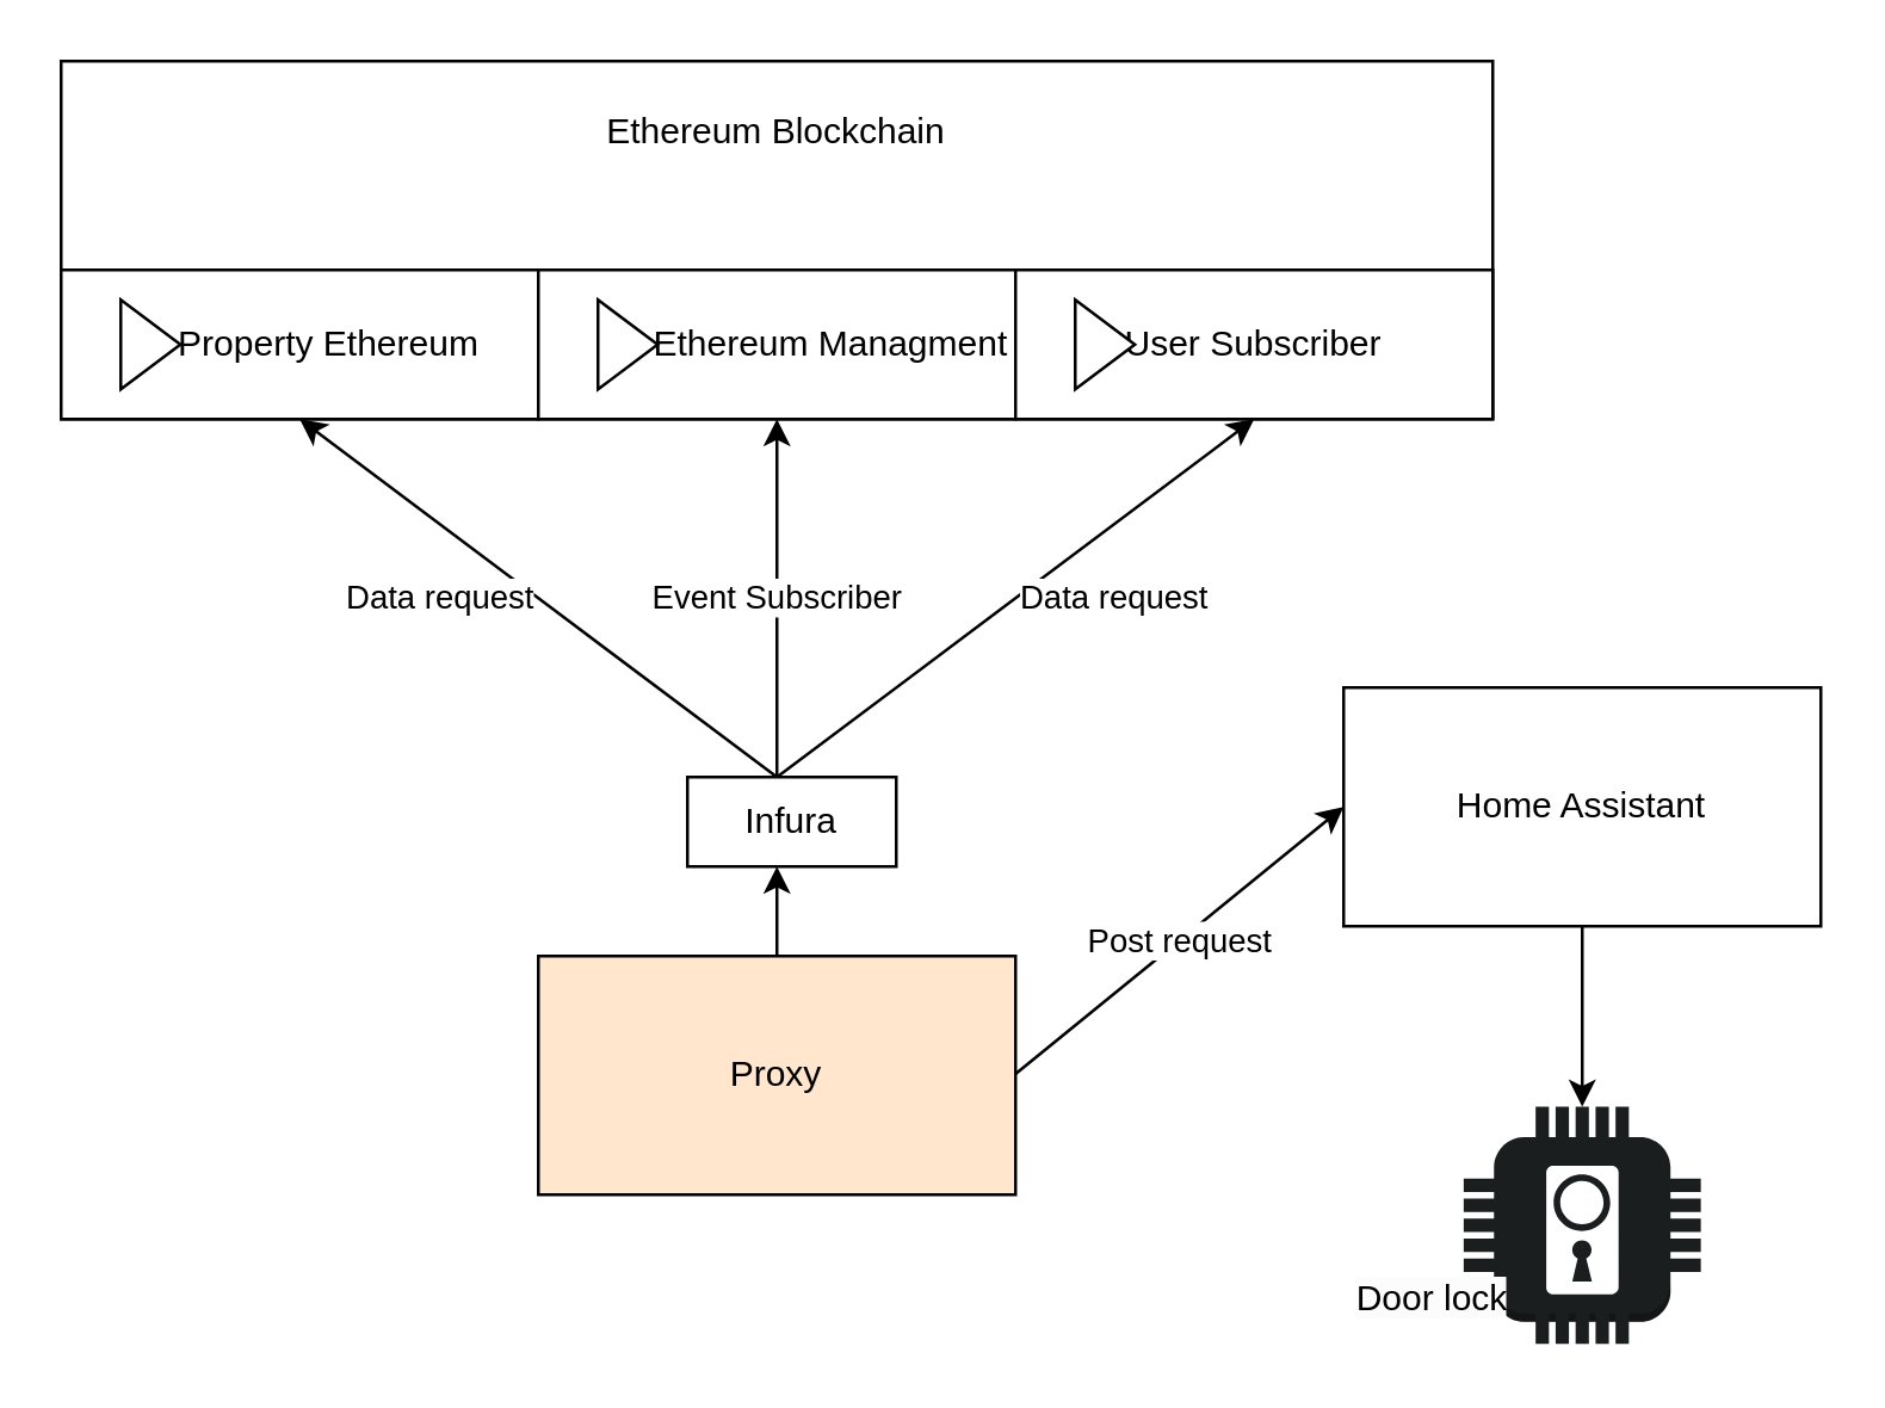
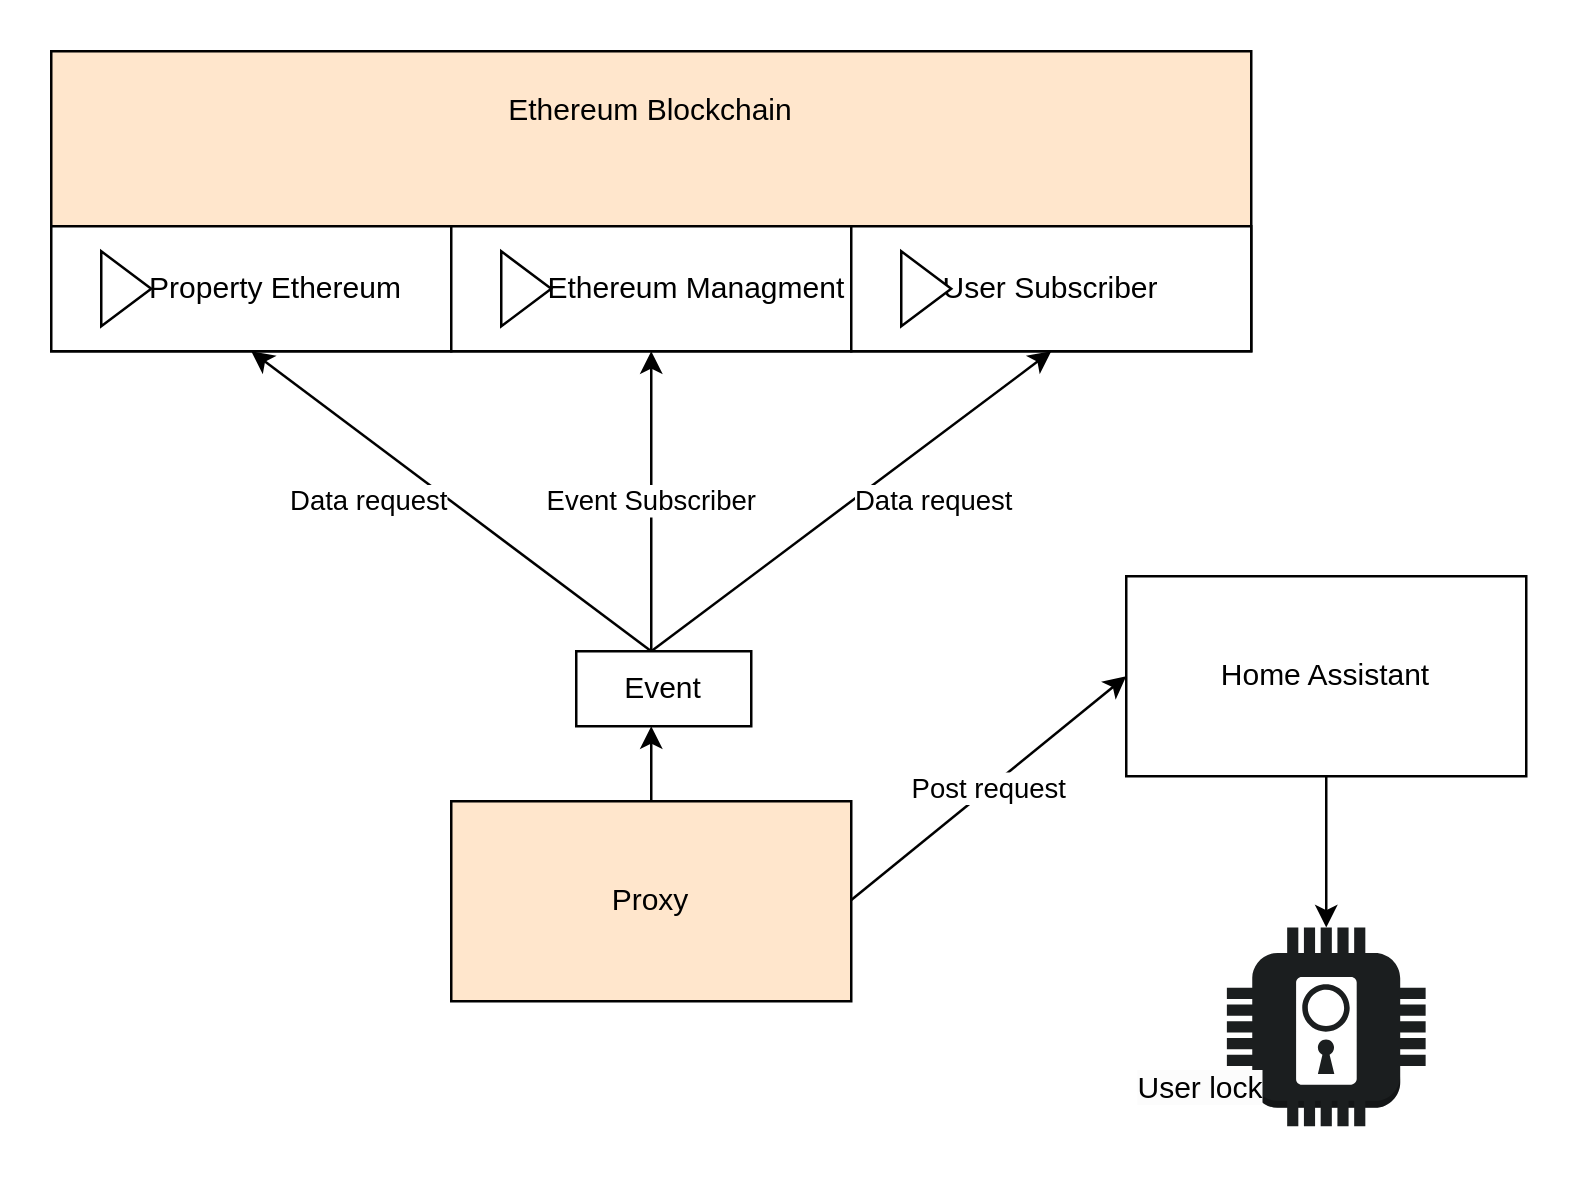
  <mxCell id="0" />
  <mxCell id="1" parent="0" />
- <mxCell id="2" value="Ethereum Blockchain&lt;br&gt;&lt;br&gt;&lt;br&gt;&lt;br&gt;&lt;br&gt;&lt;br&gt;" style="rounded=0;whiteSpace=wrap;html=1;align=center;" parent="1" vertex="1" connectable="0"><mxGeometry x="20" width="480" height="120" as="geometry" y="20" /></mxCell>
+ <mxCell id="2" value="Ethereum Blockchain&lt;br&gt;&lt;br&gt;&lt;br&gt;&lt;br&gt;&lt;br&gt;&lt;br&gt;" style="rounded=0;whiteSpace=wrap;html=1;align=center;fillColor=#ffe6cc;" parent="1" vertex="1" connectable="0"><mxGeometry x="20" width="480" height="120" as="geometry" y="20" /></mxCell>
  <mxCell id="3" value="Proxy" style="rounded=0;whiteSpace=wrap;html=1;fillColor=#ffe6cc;" parent="1" vertex="1" connectable="0"><mxGeometry x="180" y="320" width="160" height="80" as="geometry" /></mxCell>
  <mxCell id="4" value="Home Assistant" style="rounded=0;whiteSpace=wrap;html=1;" parent="1" vertex="1" connectable="0"><mxGeometry x="450" y="230" width="160" height="80" as="geometry" /></mxCell>
  <mxCell id="5" value="&amp;nbsp; &amp;nbsp; &amp;nbsp; Property Ethereum" style="html=1;whiteSpace=wrap;container=1;recursiveResize=0;collapsible=0;align=center;" parent="1" vertex="1"><mxGeometry x="20" y="90" width="160" height="50" as="geometry" /></mxCell>
  <mxCell id="6" value="" style="triangle;html=1;whiteSpace=wrap;" parent="5" vertex="1"><mxGeometry x="20" y="10" width="20" height="30" as="geometry" /></mxCell>
  <mxCell id="7" value="&amp;nbsp; &amp;nbsp; &amp;nbsp; &amp;nbsp; &amp;nbsp; &amp;nbsp;Ethereum Managment" style="html=1;whiteSpace=wrap;container=1;recursiveResize=0;collapsible=0;align=center;" parent="1" vertex="1"><mxGeometry x="180" y="90" width="160" height="50" as="geometry" /></mxCell>
  <mxCell id="8" value="" style="triangle;html=1;whiteSpace=wrap;" parent="7" vertex="1"><mxGeometry x="20" y="10" width="20" height="30" as="geometry" /></mxCell>
  <mxCell id="9" value="User Subscriber" style="html=1;whiteSpace=wrap;container=1;recursiveResize=0;collapsible=0;align=center;" parent="1" vertex="1"><mxGeometry x="340" y="90" width="160" height="50" as="geometry" /></mxCell>
  <mxCell id="10" value="" style="triangle;html=1;whiteSpace=wrap;" parent="9" vertex="1"><mxGeometry x="20" y="10" width="20" height="30" as="geometry" /></mxCell>
  <mxCell id="11" value="Data request" style="endArrow=classic;html=1;entryX=0.5;entryY=1;entryDx=0;entryDy=0;align=right;" parent="1" target="5" edge="1"><mxGeometry width="50" height="50" relative="1" as="geometry"><mxPoint x="260" y="260" as="sourcePoint" /><mxPoint x="460" y="170" as="targetPoint" /></mxGeometry></mxCell>
  <mxCell id="12" value="Event Subscriber" style="endArrow=classic;html=1;entryX=0.5;entryY=1;entryDx=0;entryDy=0;" parent="1" target="7" edge="1"><mxGeometry width="50" height="50" relative="1" as="geometry"><mxPoint x="260" y="260" as="sourcePoint" /><mxPoint x="340" y="140" as="targetPoint" /></mxGeometry></mxCell>
  <mxCell id="13" value="Post request" style="endArrow=classic;html=1;" parent="1" edge="1"><mxGeometry width="50" height="50" relative="1" as="geometry"><mxPoint x="340" y="359.5" as="sourcePoint" /><mxPoint x="450" y="270" as="targetPoint" /></mxGeometry></mxCell>
  <mxCell id="14" value="Data request" style="endArrow=classic;html=1;entryX=0.5;entryY=1;entryDx=0;entryDy=0;align=left;" parent="1" target="9" edge="1"><mxGeometry width="50" height="50" relative="1" as="geometry"><mxPoint x="260" y="260" as="sourcePoint" /><mxPoint x="110" y="150" as="targetPoint" /></mxGeometry></mxCell>
  <mxCell id="15" value="" style="outlineConnect=0;dashed=0;verticalLabelPosition=bottom;verticalAlign=top;align=center;html=1;shape=mxgraph.aws3.door_lock;fillColor=#1B1E1F;gradientColor=none;" parent="1" vertex="1"><mxGeometry x="490.25" y="370.5" width="79.5" height="79.5" as="geometry" /></mxCell>
  <mxCell id="16" value="" style="endArrow=classic;html=1;" parent="1" target="15" edge="1"><mxGeometry width="50" height="50" relative="1" as="geometry"><mxPoint x="530" y="310" as="sourcePoint" /><mxPoint x="370" y="310" as="targetPoint" /></mxGeometry></mxCell>
- <mxCell id="17" value="&lt;font style=&quot;background-color: rgb(252, 252, 252);&quot; color=&quot;#000000&quot;&gt;Door lock&lt;/font&gt;" style="text;strokeColor=none;align=center;fillColor=none;html=1;verticalAlign=middle;whiteSpace=wrap;rounded=0;" parent="1" vertex="1"><mxGeometry x="450" y="420" width="60" height="30" as="geometry" /></mxCell>
- <mxCell id="18" value="Infura" style="rounded=0;whiteSpace=wrap;html=1;" vertex="1" connectable="0" parent="1"><mxGeometry x="230" y="260" width="70" height="30" as="geometry" /></mxCell>
+ <mxCell id="17" value="&lt;font style=&quot;background-color: rgb(252, 252, 252);&quot; color=&quot;#000000&quot;&gt;User lock&lt;/font&gt;" style="text;strokeColor=none;align=center;fillColor=none;html=1;verticalAlign=middle;whiteSpace=wrap;rounded=0;" parent="1" vertex="1"><mxGeometry x="450" y="420" width="60" height="30" as="geometry" /></mxCell>
+ <mxCell id="18" value="Event" style="rounded=0;whiteSpace=wrap;html=1;" vertex="1" connectable="0" parent="1"><mxGeometry x="230" y="260" width="70" height="30" as="geometry" /></mxCell>
  <mxCell id="19" value="" style="endArrow=classic;html=1;" edge="1" parent="1"><mxGeometry x="-1" y="10" width="50" height="50" relative="1" as="geometry"><mxPoint x="260" y="320" as="sourcePoint" /><mxPoint x="260" y="290" as="targetPoint" /><mxPoint as="offset" /></mxGeometry></mxCell>
